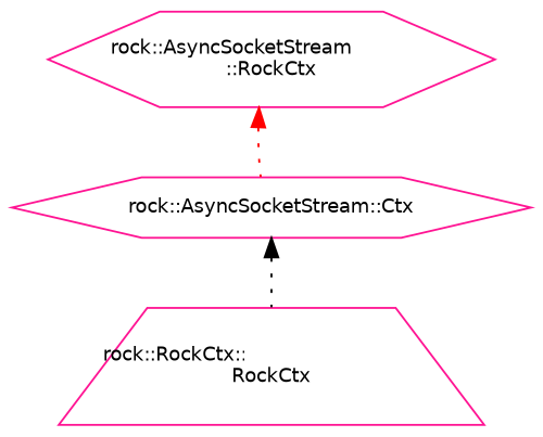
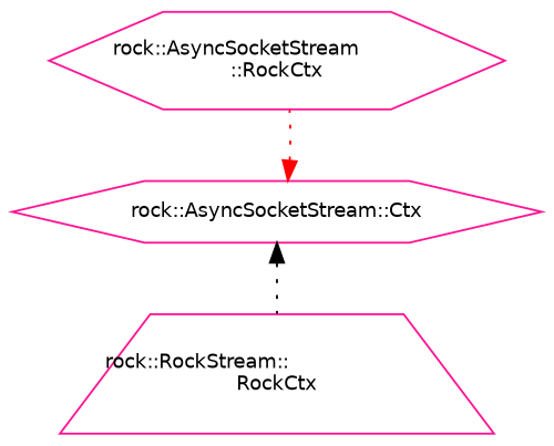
  digraph {
    rankdir=TB
    node [color=deeppink fillcolor=white fontname=Helvetica fontsize=10 shape=hexagon style=filled]
    edge [dir=back fontname=Helvetica fontsize=10 labelfontname=Helvetica labelfontsize=10 style=dotted]
    n1 [height=0.2 label="rock::AsyncSocketStream\l::RockCtx" width=0.4]
    n2 [height=0.2 label="rock::AsyncSocketStream::Ctx" width=0.4]
-   n3 [height=0.2 label="rock::RockCtx::\lRockCtx" shape=trapezium width=0.4]
-   n1 -> n2 [color=red]
+   n3 [height=0.2 label="rock::RockStream::\lRockCtx" shape=trapezium width=0.4]
+   n2 -> n1 [color=red]
    n2 -> n3 [color=black]
  }
